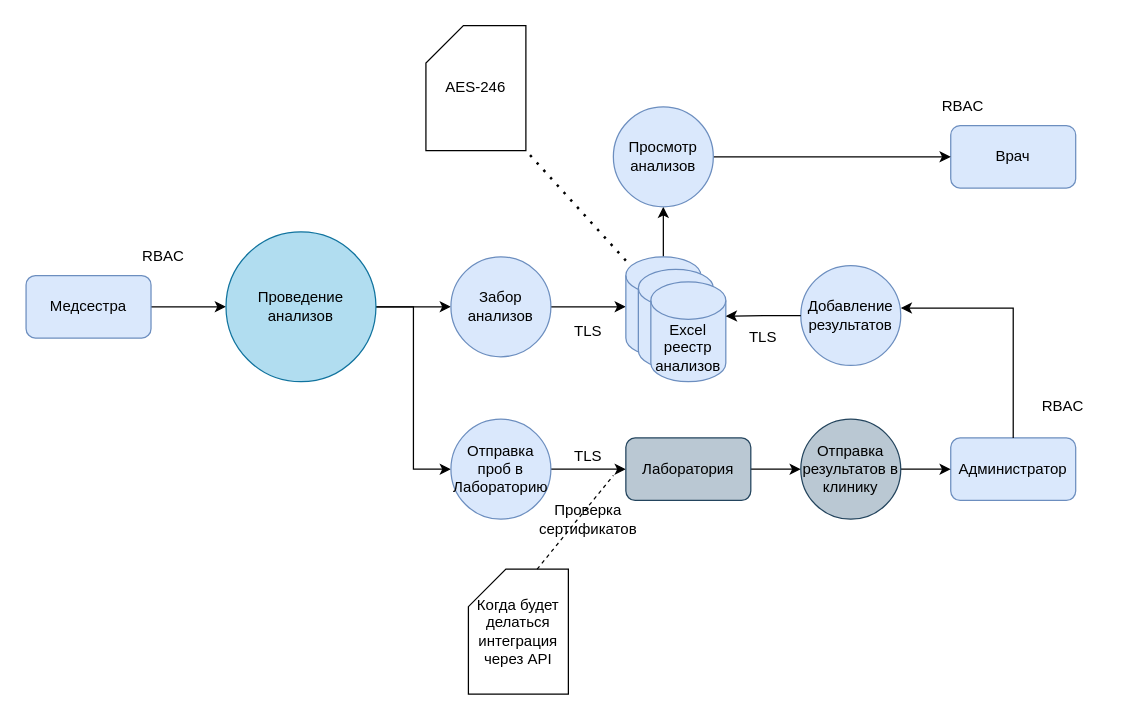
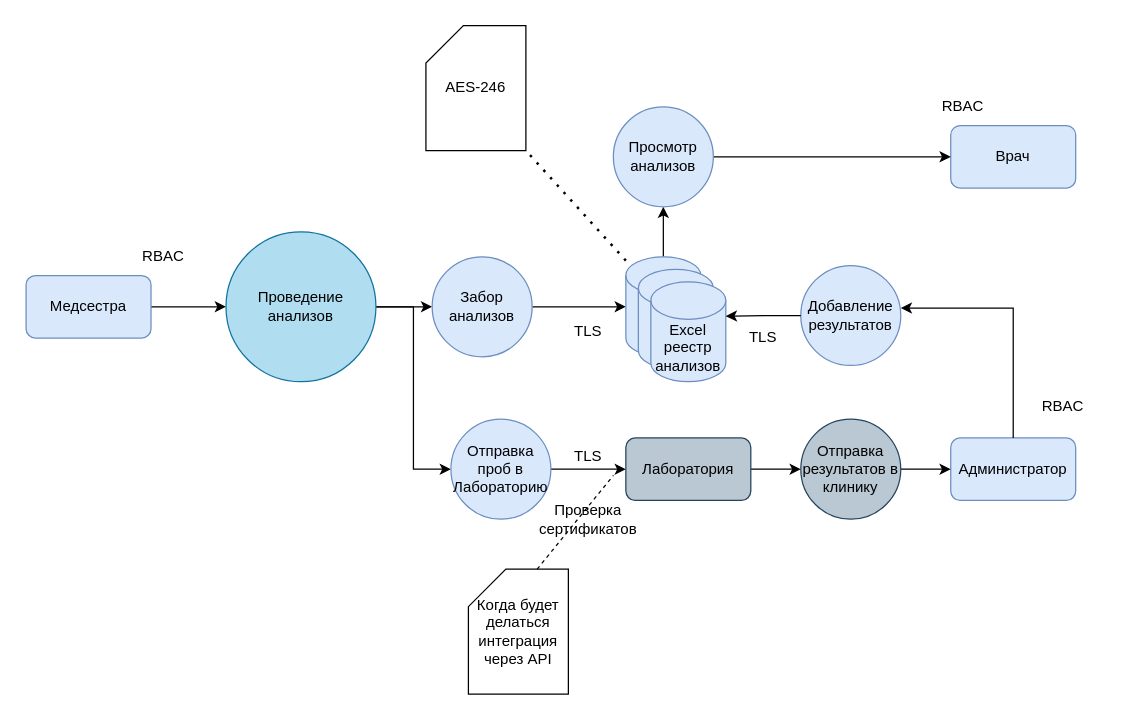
  <mxCell id="0" />
  <mxCell id="1" parent="0" />
  <mxCell id="2" style="edgeStyle=orthogonalEdgeStyle;rounded=0;orthogonalLoop=1;jettySize=auto;html=1;" parent="1" source="3" target="6" edge="1"><mxGeometry relative="1" as="geometry" /></mxCell>
  <mxCell id="3" value="Медсестра" style="html=1;dashed=0;whiteSpace=wrap;rounded=1;fillColor=#dae8fc;strokeColor=#6c8ebf;" parent="1" vertex="1"><mxGeometry x="20" y="220" width="100" height="50" as="geometry" /></mxCell>
  <mxCell id="4" style="edgeStyle=orthogonalEdgeStyle;rounded=0;orthogonalLoop=1;jettySize=auto;html=1;entryX=0;entryY=0.5;entryDx=0;entryDy=0;" parent="1" source="6" target="8" edge="1"><mxGeometry relative="1" as="geometry" /></mxCell>
  <mxCell id="5" style="edgeStyle=orthogonalEdgeStyle;rounded=0;orthogonalLoop=1;jettySize=auto;html=1;entryX=0;entryY=0.5;entryDx=0;entryDy=0;" parent="1" source="6" target="10" edge="1"><mxGeometry relative="1" as="geometry" /></mxCell>
  <mxCell id="6" value="Проведение анализов" style="ellipse;whiteSpace=wrap;html=1;aspect=fixed;fillColor=#b1ddf0;strokeColor=#10739e;" parent="1" vertex="1"><mxGeometry x="180" y="185" width="120" height="120" as="geometry" /></mxCell>
  <mxCell id="7" style="edgeStyle=orthogonalEdgeStyle;rounded=0;orthogonalLoop=1;jettySize=auto;html=1;" parent="1" source="8" target="14" edge="1"><mxGeometry relative="1" as="geometry" /></mxCell>
- <mxCell id="8" value="Забор анализов" style="ellipse;whiteSpace=wrap;html=1;aspect=fixed;fillColor=#dae8fc;strokeColor=#6c8ebf;" parent="1" vertex="1"><mxGeometry x="360" y="205" width="80" height="80" as="geometry" /></mxCell>
+ <mxCell id="8" value="Забор анализов" style="ellipse;whiteSpace=wrap;html=1;aspect=fixed;fillColor=#dae8fc;strokeColor=#6c8ebf;" parent="1" vertex="1"><mxGeometry x="345" y="205" width="80" height="80" as="geometry" /></mxCell>
  <mxCell id="9" style="edgeStyle=orthogonalEdgeStyle;rounded=0;orthogonalLoop=1;jettySize=auto;html=1;entryX=0;entryY=0.5;entryDx=0;entryDy=0;" parent="1" source="10" target="12" edge="1"><mxGeometry relative="1" as="geometry" /></mxCell>
  <mxCell id="10" value="Отправка проб в Лабораторию" style="ellipse;whiteSpace=wrap;html=1;aspect=fixed;fillColor=#dae8fc;strokeColor=#6c8ebf;" parent="1" vertex="1"><mxGeometry x="360" y="335" width="80" height="80" as="geometry" /></mxCell>
  <mxCell id="11" style="edgeStyle=orthogonalEdgeStyle;rounded=0;orthogonalLoop=1;jettySize=auto;html=1;entryX=0;entryY=0.5;entryDx=0;entryDy=0;" parent="1" source="12" target="19" edge="1"><mxGeometry relative="1" as="geometry" /></mxCell>
  <mxCell id="12" value="Лаборатория" style="html=1;dashed=0;whiteSpace=wrap;rounded=1;fillColor=#bac8d3;strokeColor=#23445d;" parent="1" vertex="1"><mxGeometry x="500" y="350" width="100" height="50" as="geometry" /></mxCell>
  <mxCell id="13" style="edgeStyle=orthogonalEdgeStyle;rounded=0;orthogonalLoop=1;jettySize=auto;html=1;entryX=0.5;entryY=1;entryDx=0;entryDy=0;" parent="1" source="14" target="25" edge="1"><mxGeometry relative="1" as="geometry" /></mxCell>
  <mxCell id="14" value="" style="shape=cylinder3;whiteSpace=wrap;html=1;boundedLbl=1;backgroundOutline=1;size=15;fillColor=#dae8fc;strokeColor=#6c8ebf;" parent="1" vertex="1"><mxGeometry x="500" y="205" width="60" height="80" as="geometry" /></mxCell>
  <mxCell id="15" value="" style="shape=cylinder3;whiteSpace=wrap;html=1;boundedLbl=1;backgroundOutline=1;size=15;fillColor=#dae8fc;strokeColor=#6c8ebf;" parent="1" vertex="1"><mxGeometry x="510" y="215" width="60" height="80" as="geometry" /></mxCell>
  <mxCell id="16" value="Excel реестр анализов" style="shape=cylinder3;whiteSpace=wrap;html=1;boundedLbl=1;backgroundOutline=1;size=15;fillColor=#dae8fc;strokeColor=#6c8ebf;" parent="1" vertex="1"><mxGeometry x="520" y="225" width="60" height="80" as="geometry" /></mxCell>
  <mxCell id="17" value="Администратор" style="html=1;dashed=0;whiteSpace=wrap;rounded=1;fillColor=#dae8fc;strokeColor=#6c8ebf;" parent="1" vertex="1"><mxGeometry x="760" y="350" width="100" height="50" as="geometry" /></mxCell>
  <mxCell id="18" style="edgeStyle=orthogonalEdgeStyle;rounded=0;orthogonalLoop=1;jettySize=auto;html=1;entryX=0;entryY=0.5;entryDx=0;entryDy=0;" parent="1" source="19" target="17" edge="1"><mxGeometry relative="1" as="geometry" /></mxCell>
  <mxCell id="19" value="Отправка результатов в клинику" style="ellipse;whiteSpace=wrap;html=1;aspect=fixed;fillColor=#bac8d3;strokeColor=#23445d;" parent="1" vertex="1"><mxGeometry x="640" y="335" width="80" height="80" as="geometry" /></mxCell>
  <mxCell id="20" value="Добавление результатов" style="ellipse;whiteSpace=wrap;html=1;aspect=fixed;fillColor=#dae8fc;strokeColor=#6c8ebf;" parent="1" vertex="1"><mxGeometry x="640" y="212" width="80" height="80" as="geometry" /></mxCell>
  <mxCell id="21" style="edgeStyle=orthogonalEdgeStyle;rounded=0;orthogonalLoop=1;jettySize=auto;html=1;entryX=1;entryY=0.425;entryDx=0;entryDy=0;entryPerimeter=0;exitX=0.5;exitY=0;exitDx=0;exitDy=0;" parent="1" source="17" target="20" edge="1"><mxGeometry relative="1" as="geometry" /></mxCell>
  <mxCell id="22" style="edgeStyle=orthogonalEdgeStyle;rounded=0;orthogonalLoop=1;jettySize=auto;html=1;entryX=1;entryY=0;entryDx=0;entryDy=27.5;entryPerimeter=0;" parent="1" source="20" target="16" edge="1"><mxGeometry relative="1" as="geometry" /></mxCell>
  <mxCell id="23" value="Врач" style="html=1;dashed=0;whiteSpace=wrap;rounded=1;fillColor=#dae8fc;strokeColor=#6c8ebf;" parent="1" vertex="1"><mxGeometry x="760" y="100" width="100" height="50" as="geometry" /></mxCell>
  <mxCell id="24" style="edgeStyle=orthogonalEdgeStyle;rounded=0;orthogonalLoop=1;jettySize=auto;html=1;entryX=0;entryY=0.5;entryDx=0;entryDy=0;" parent="1" source="25" target="23" edge="1"><mxGeometry relative="1" as="geometry" /></mxCell>
  <mxCell id="25" value="Просмотр анализов" style="ellipse;whiteSpace=wrap;html=1;aspect=fixed;fillColor=#dae8fc;strokeColor=#6c8ebf;" parent="1" vertex="1"><mxGeometry x="490" y="85" width="80" height="80" as="geometry" /></mxCell>
  <mxCell id="26" value="RBAC" style="text;html=1;align=center;verticalAlign=middle;whiteSpace=wrap;rounded=0;" vertex="1" parent="1"><mxGeometry x="100" y="190" width="60" height="30" as="geometry" /></mxCell>
  <mxCell id="27" value="RBAC" style="text;html=1;align=center;verticalAlign=middle;whiteSpace=wrap;rounded=0;" vertex="1" parent="1"><mxGeometry x="820" y="310" width="60" height="30" as="geometry" /></mxCell>
  <mxCell id="28" value="RBAC" style="text;html=1;align=center;verticalAlign=middle;whiteSpace=wrap;rounded=0;" vertex="1" parent="1"><mxGeometry x="740" y="70" width="60" height="30" as="geometry" /></mxCell>
  <mxCell id="29" value="TLS" style="text;html=1;align=center;verticalAlign=middle;whiteSpace=wrap;rounded=0;" vertex="1" parent="1"><mxGeometry x="440" y="250" width="60" height="30" as="geometry" /></mxCell>
  <mxCell id="30" value="TLS" style="text;html=1;align=center;verticalAlign=middle;whiteSpace=wrap;rounded=0;" vertex="1" parent="1"><mxGeometry x="580" y="255" width="60" height="30" as="geometry" /></mxCell>
  <mxCell id="31" value="AES-246" style="shape=card;whiteSpace=wrap;html=1;" vertex="1" parent="1"><mxGeometry x="340" y="20" width="80" height="100" as="geometry" /></mxCell>
  <mxCell id="32" value="" style="endArrow=none;dashed=1;html=1;dashPattern=1 3;strokeWidth=2;rounded=0;entryX=1;entryY=1;entryDx=0;entryDy=0;entryPerimeter=0;exitX=0;exitY=0.038;exitDx=0;exitDy=0;exitPerimeter=0;" edge="1" parent="1" source="14" target="31"><mxGeometry width="50" height="50" relative="1" as="geometry"><mxPoint x="400" y="180" as="sourcePoint" /><mxPoint x="450" y="130" as="targetPoint" /></mxGeometry></mxCell>
  <mxCell id="33" value="TLS" style="text;html=1;align=center;verticalAlign=middle;whiteSpace=wrap;rounded=0;" vertex="1" parent="1"><mxGeometry x="440" y="350" width="60" height="30" as="geometry" /></mxCell>
  <mxCell id="34" value="Когда будет делаться интеграция через API" style="shape=card;whiteSpace=wrap;html=1;" vertex="1" parent="1"><mxGeometry x="374" y="455" width="80" height="100" as="geometry" /></mxCell>
  <mxCell id="35" value="" style="endArrow=none;dashed=1;html=1;rounded=0;exitX=0;exitY=0;exitDx=55;exitDy=0;exitPerimeter=0;" edge="1" parent="1" source="34"><mxGeometry width="50" height="50" relative="1" as="geometry"><mxPoint x="440" y="430" as="sourcePoint" /><mxPoint x="490" y="380" as="targetPoint" /></mxGeometry></mxCell>
  <mxCell id="36" value="Проверка сертификатов" style="text;html=1;align=center;verticalAlign=middle;whiteSpace=wrap;rounded=0;" vertex="1" parent="1"><mxGeometry x="440" y="400" width="60" height="30" as="geometry" /></mxCell>
